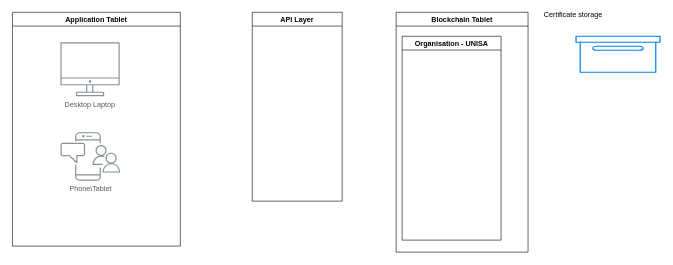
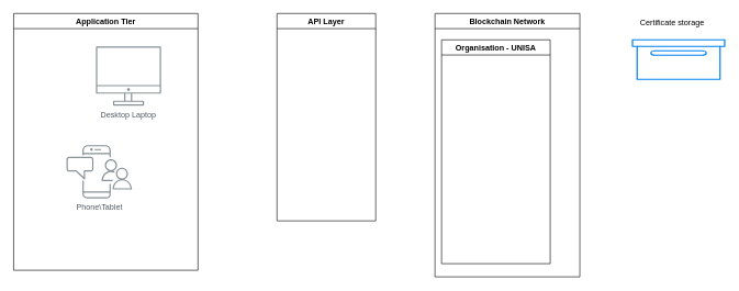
  <mxCell id="0" />
  <mxCell id="1" parent="0" />
- <mxCell id="2" value="Application Tablet" style="swimlane;whiteSpace=wrap;html=1;" vertex="1" parent="1"><mxGeometry x="20" y="20" width="280" height="390" as="geometry" /></mxCell>
- <mxCell id="3" value="Desktop Laptop&lt;div&gt;&lt;br&gt;&lt;/div&gt;" style="outlineConnect=0;gradientColor=none;fontColor=#545B64;strokeColor=none;fillColor=#879196;dashed=0;verticalLabelPosition=bottom;verticalAlign=top;align=center;html=1;fontSize=12;fontStyle=0;aspect=fixed;shape=mxgraph.aws4.illustration_desktop;pointerEvents=1;labelBackgroundColor=#ffffff;" parent="2" vertex="1"><mxGeometry x="80" y="50" width="98.9" height="90" as="geometry" /></mxCell>
+ <mxCell id="2" value="Application Tier" style="swimlane;whiteSpace=wrap;html=1;" vertex="1" parent="1"><mxGeometry x="20" y="20" width="280" height="390" as="geometry" /></mxCell>
+ <mxCell id="3" value="Desktop Laptop&lt;div&gt;&lt;br&gt;&lt;/div&gt;" style="outlineConnect=0;gradientColor=none;fontColor=#545B64;strokeColor=none;fillColor=#879196;dashed=0;verticalLabelPosition=bottom;verticalAlign=top;align=center;html=1;fontSize=12;fontStyle=0;aspect=fixed;shape=mxgraph.aws4.illustration_desktop;pointerEvents=1;labelBackgroundColor=#ffffff;" parent="2" vertex="1"><mxGeometry x="125" y="50" width="98.9" height="90" as="geometry" /></mxCell>
  <mxCell id="4" value="Phone\Tablet&lt;div&gt;&lt;br&gt;&lt;/div&gt;" style="outlineConnect=0;gradientColor=none;fontColor=#545B64;strokeColor=none;fillColor=#879196;dashed=0;verticalLabelPosition=bottom;verticalAlign=top;align=center;html=1;fontSize=12;fontStyle=0;aspect=fixed;shape=mxgraph.aws4.illustration_notification;pointerEvents=1;labelBackgroundColor=#ffffff;" parent="2" vertex="1"><mxGeometry x="80" y="200" width="100" height="81" as="geometry" /></mxCell>
  <mxCell id="5" value="API Layer" style="swimlane;whiteSpace=wrap;html=1;startSize=23;" vertex="1" parent="1"><mxGeometry x="420" y="20" width="150" height="315" as="geometry" /></mxCell>
- <mxCell id="6" value="Blockchain Tablet" style="swimlane;whiteSpace=wrap;html=1;" vertex="1" parent="1"><mxGeometry x="660" y="20" width="220" height="400" as="geometry" /></mxCell>
- <mxCell id="7" value="Certificate storage" style="text;html=1;align=center;verticalAlign=middle;resizable=0;points=[];autosize=1;strokeColor=none;fillColor=none;" vertex="1" parent="1"><mxGeometry x="895" y="10" width="120" height="30" as="geometry" /></mxCell>
+ <mxCell id="6" value="Blockchain Network" style="swimlane;whiteSpace=wrap;html=1;" vertex="1" parent="1"><mxGeometry x="660" y="20" width="220" height="400" as="geometry" /></mxCell>
+ <mxCell id="7" value="Certificate storage" style="text;html=1;align=center;verticalAlign=middle;resizable=0;points=[];autosize=1;strokeColor=none;fillColor=none;" vertex="1" parent="1"><mxGeometry x="960" y="20" width="120" height="30" as="geometry" /></mxCell>
  <mxCell id="8" value="Organisation - UNISA" style="swimlane;whiteSpace=wrap;html=1;" vertex="1" parent="1"><mxGeometry x="670" y="60" width="165" height="340" as="geometry" /></mxCell>
  <mxCell id="9" value="" style="html=1;verticalLabelPosition=bottom;align=center;labelBackgroundColor=#ffffff;verticalAlign=top;strokeWidth=2;strokeColor=#0080F0;shadow=0;dashed=0;shape=mxgraph.ios7.icons.box;" vertex="1" parent="1"><mxGeometry x="960" y="60" width="140" height="60" as="geometry" /></mxCell>
